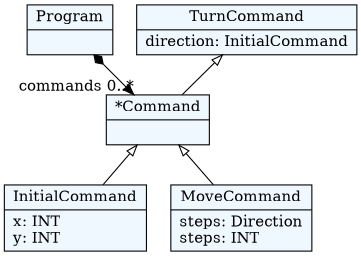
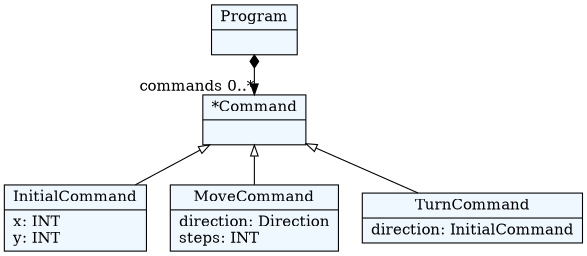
  digraph {
    fontname="Bitstream Vera Sans"
    fontsize=8
    nodesep=0.3
    node [fillcolor=aliceblue shape=record style=filled]
    edge [arrowtail=empty dir=back]
    n1 [label="{Program|}"]
    n2 [label="{*Command|}"]
    n3 [label="{InitialCommand|x: INT\ly: INT\l}"]
-   n4 [label="{MoveCommand|steps: Direction\lsteps: INT\l}"]
+   n4 [label="{MoveCommand|direction: Direction\lsteps: INT\l}"]
    n5 [label="{TurnCommand|direction: InitialCommand\l}"]
    n1 -> n2 [arrowtail=diamond dir=both headlabel="commands 0..*"]
    n2 -> n3
    n2 -> n4
-   n5 -> n2
+   n2 -> n5
  }
